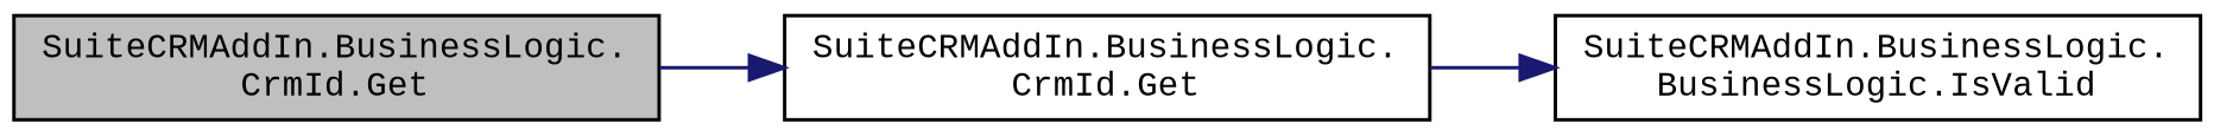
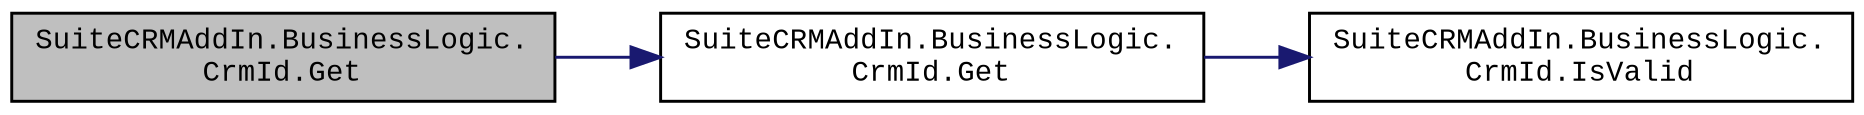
  digraph {
    rankdir=LR
    fontname="Liberation Mono"
    node [color=black fillcolor=white fontname="Liberation Mono" fontsize=10 shape=record style=filled]
    edge [color=midnightblue fontname="Liberation Mono" fontsize=10 labelfontname=Helvetica labelfontsize=10 style=solid]
    n1 [fillcolor=grey75 fontcolor=black height=0.2 label="SuiteCRMAddIn.BusinessLogic.\lCrmId.Get" width=0.4]
    n2 [height=0.2 label="SuiteCRMAddIn.BusinessLogic.\lCrmId.Get" width=0.4]
-   n3 [height=0.2 label="SuiteCRMAddIn.BusinessLogic.\lBusinessLogic.IsValid" width=0.4]
+   n3 [height=0.2 label="SuiteCRMAddIn.BusinessLogic.\lCrmId.IsValid" width=0.4]
    n1 -> n2
    n2 -> n3
  }
